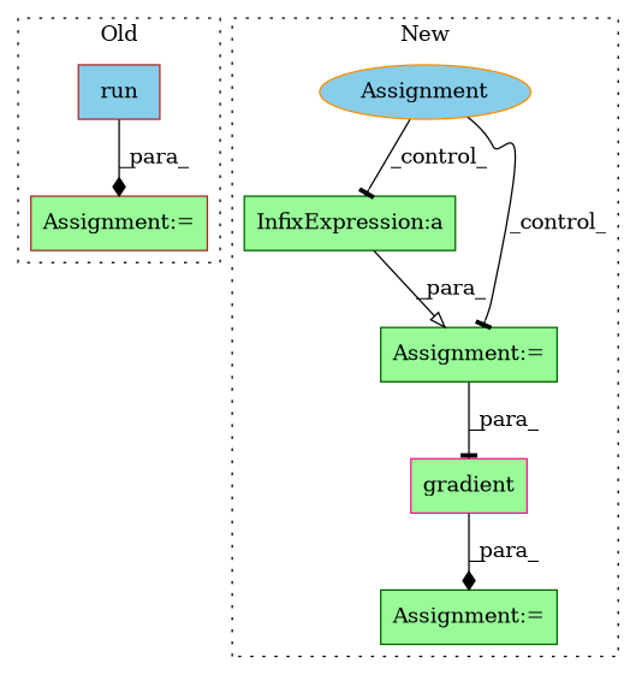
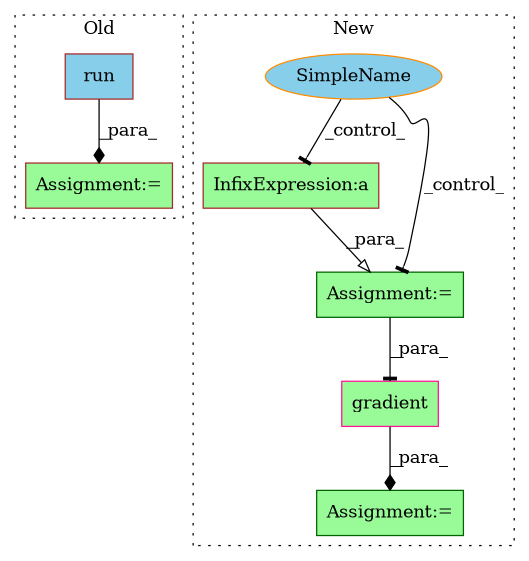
  digraph {
    node [a=7 color=darkgreen fillcolor=palegreen l=1 shape=box style=filled]
    edge [arrowhead=tee]
    n1 [a=32 color=brown fillcolor=skyblue l="4,1" label=run s="3646,3685"]
    n2 [color=brown l=2 label="Assignment:=" s=3719]
    n3 [a=32 color=deeppink l="9,1" label=gradient s="3505,3537"]
-   n4 [a=27 l=3 label="InfixExpression:a" s=3438]
-   n5 [a=42 color=darkorange fillcolor=skyblue label=Assignment shape=ellipse l=""]
+   n4 [a=27 color=brown l=3 label="InfixExpression:a" s=3438]
+   n5 [a=42 color=darkorange fillcolor=skyblue label=SimpleName shape=ellipse l=""]
    n6 [label="Assignment:=" s=3417]
    n7 [label="Assignment:=" s=3499]
    subgraph cluster_1 {
      label=Old
      style=dotted
      n1
      n2
    }
    subgraph cluster_2 {
      label=New
      style=dotted
      n3
      n4
      n5
      n6
      n7
    }
    n1 -> n2 [arrowhead=diamond label=_para_]
    n3 -> n7 [arrowhead=diamond label=_para_]
    n4 -> n6 [arrowhead=onormal label=_para_]
    n5 -> n4 [label=_control_]
    n5 -> n6 [label=_control_]
    n6 -> n3 [label=_para_]
  }
